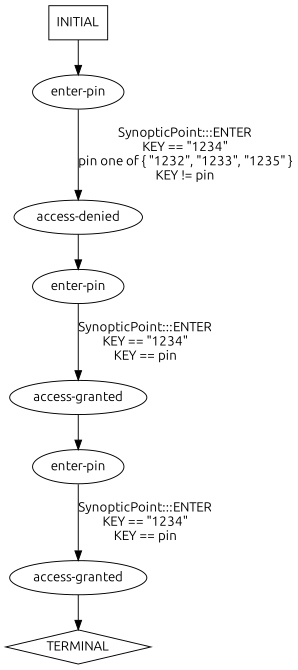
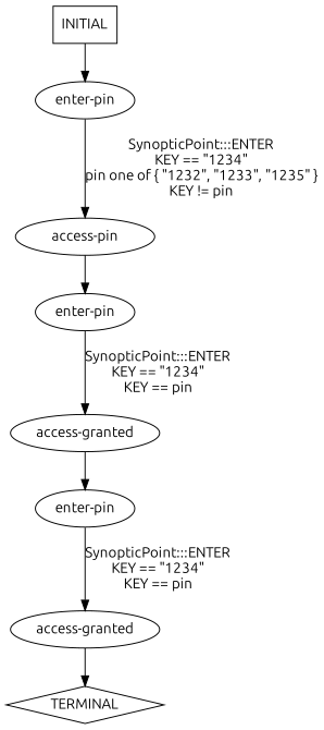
  digraph {
    fontname=Ubuntu
    node [fontname=Ubuntu]
    edge [fontname=Ubuntu]
-   n1 [label="access-denied"]
+   n1 [label="access-pin"]
    n2 [label="enter-pin"]
    n3 [label="access-granted"]
    n4 [label="enter-pin"]
    n5 [label="access-granted"]
    n6 [label=TERMINAL shape=diamond]
    n7 [label="enter-pin"]
    n8 [label=INITIAL shape=box]
    n1 -> n2
    n2 -> n3 [label="SynopticPoint:::ENTER\nKEY == \"1234\"\nKEY == pin\n"]
    n3 -> n4
    n4 -> n5 [label="SynopticPoint:::ENTER\nKEY == \"1234\"\nKEY == pin\n"]
    n5 -> n6
    n7 -> n1 [label="SynopticPoint:::ENTER\nKEY == \"1234\"\npin one of { \"1232\", \"1233\", \"1235\" }\nKEY != pin\n"]
    n8 -> n7
  }
